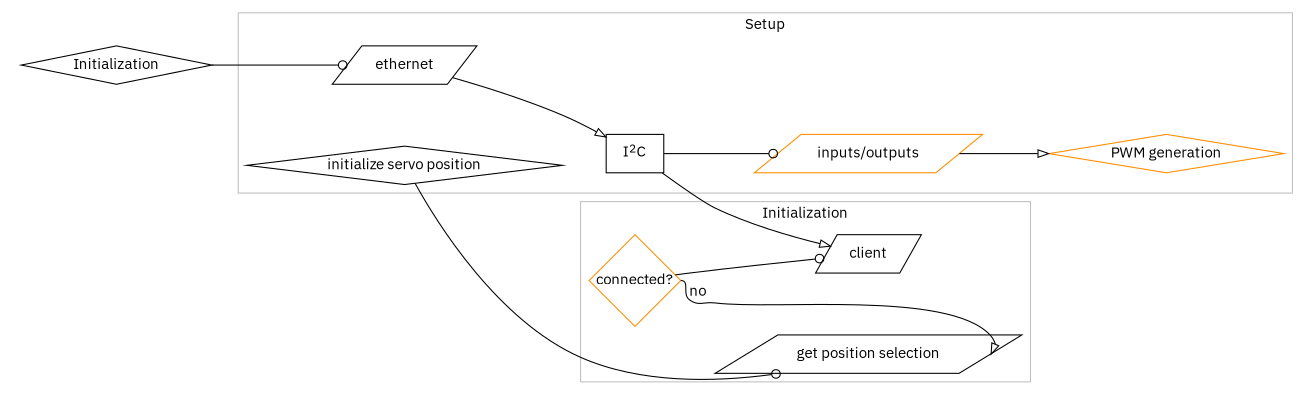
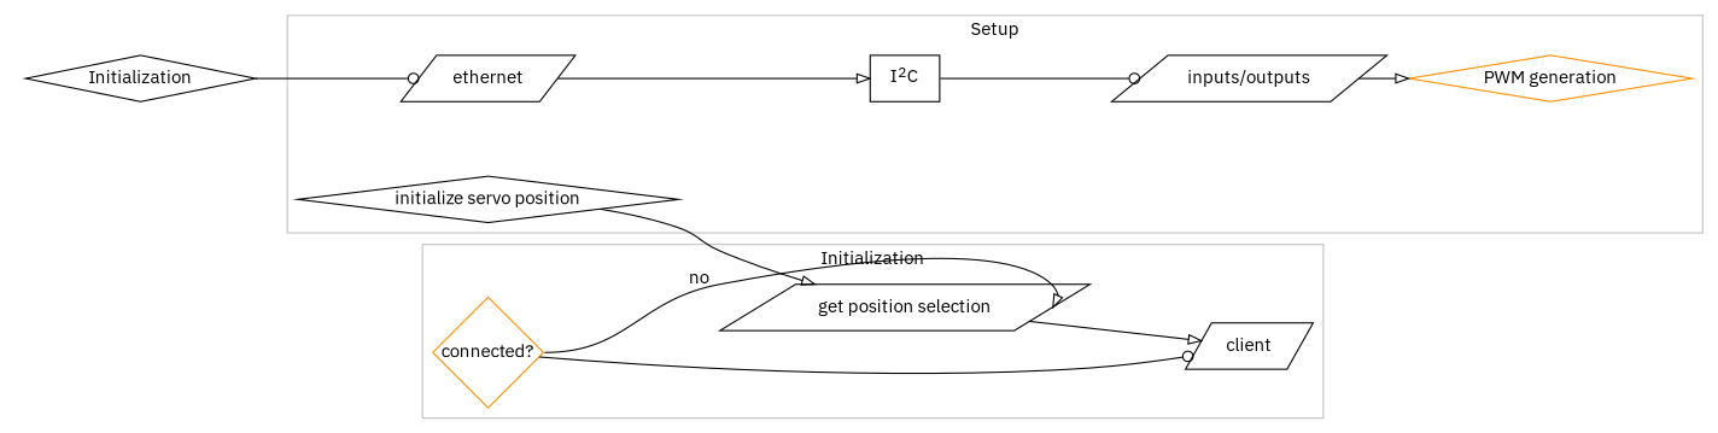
  digraph {
    compound=true
    fontname="IBM Plex Sans"
    nodesep=0.8
    rankdir=LR
    ranksep=0.1
    node [color=black fontname="IBM Plex Sans" shape=diamond]
    edge [arrowhead=odot fontname="IBM Plex Sans"]
    n1 [label=Initialization]
    n2 [label=ethernet shape=parallelogram]
    n3 [label=<I<sup>2</sup>C> shape=box color=""]
-   n4 [color=darkorange label="inputs/outputs" shape=parallelogram]
+   n4 [label="inputs/outputs" shape=parallelogram]
    n5 [color=darkorange label="PWM generation"]
    n6 [label="initialize servo position"]
    n7 [label="get position selection" shape=parallelogram]
    n8 [label=client shape=parallelogram]
    n9 [color=darkorange fixedsize=true height=1.2 label="connected?" width=1.2]
    subgraph cluster_1 {
      style=invis
      n1
    }
    subgraph cluster_2 {
      label=Setup
      pencolor=grey
      n2
      n3
      n4
      n5
      n6
    }
    subgraph cluster_3 {
      label=Initialization
      pencolor=grey
      n7
      n8
      n9
    }
    n1 -> n2
    n2 -> n3 [arrowhead=onormal]
    n3 -> n4
    n4 -> n5 [arrowhead=onormal]
-   n6 -> n7
-   n3 -> n8 [arrowhead=onormal weight=10]
+   n6 -> n7 [arrowhead=onormal]
+   n7 -> n8 [arrowhead=onormal weight=10]
    n9 -> n7 [arrowhead=onormal headport=e label=no tailport=e]
    n9 -> n8 [weight=10]
  }
